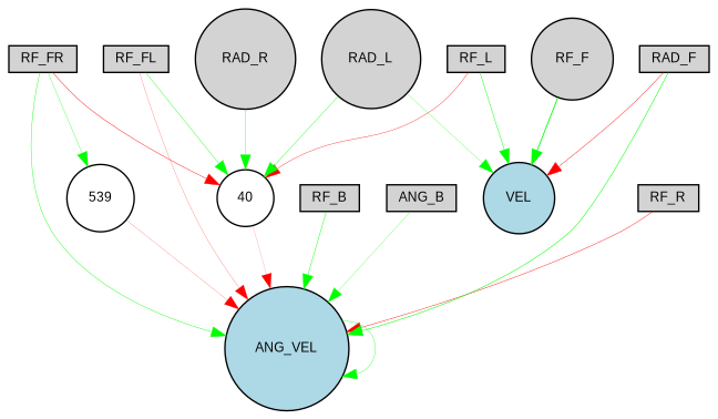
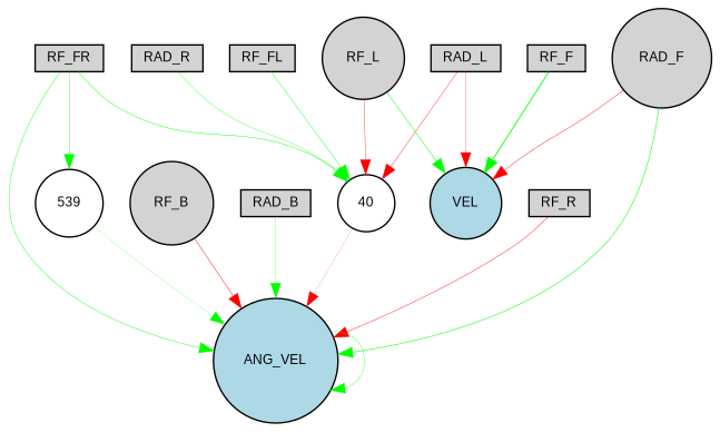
  digraph {
    fontname="Liberation Sans"
    node [fillcolor=lightgray fontname="Liberation Sans" fontsize=9 shape=box style=filled]
    edge [color=green fontname="Liberation Sans" style=solid]
    RF_R [height=0.2 width=0.2]
    ANG_VEL [fillcolor=lightblue height=0.2 shape=circle width=0.2]
    VEL [fillcolor=lightblue height=0.2 shape=circle width=0.2]
    RF_FR [height=0.2 width=0.2]
    40 [fillcolor=white height=0.2 shape=circle width=0.2]
    539 [fillcolor=white height=0.2 shape=circle width=0.2]
-   RF_F [height=0.2 shape=circle width=0.2]
+   RF_F [height=0.2 width=0.2]
    RF_FL [height=0.2 width=0.2]
-   RF_L [height=0.2 width=0.2]
-   RF_B [height=0.2 width=0.2]
-   RAD_F [height=0.2 width=0.2]
-   RAD_L [height=0.2 shape=circle width=0.2]
-   RAD_B [height=0.2 width=0.2 label=ANG_B]
-   RAD_R [height=0.2 shape=circle width=0.2]
+   RF_L [height=0.2 shape=circle width=0.2]
+   RF_B [height=0.2 shape=circle width=0.2]
+   RAD_F [height=0.2 shape=circle width=0.2]
+   RAD_L [height=0.2 width=0.2]
+   RAD_B [height=0.2 width=0.2]
+   RAD_R [height=0.2 width=0.2]
    RF_R -> ANG_VEL [color=red penwidth=0.29689020559366647]
    ANG_VEL -> ANG_VEL [penwidth=0.24040397541806366]
    RF_FR -> ANG_VEL [penwidth=0.2906675334524449]
-   RF_FR -> 40 [color=red penwidth=0.3052496151594186]
+   RF_FR -> 40 [penwidth=0.3052496151594186]
    RF_FR -> 539 [penwidth=0.22157165419719663]
    40 -> ANG_VEL [color=red penwidth=0.10220191715261902]
-   539 -> ANG_VEL [color=red penwidth=0.1302101984645179]
+   539 -> ANG_VEL [penwidth=0.1302101984645179]
    RF_F -> VEL [penwidth=0.6205830100444222]
-   RF_FL -> ANG_VEL [color=red penwidth=0.14117532949778547]
    RF_FL -> 40 [penwidth=0.2672723654067596]
    RF_L -> VEL [penwidth=0.3339390351066023]
    RF_L -> 40 [color=red penwidth=0.24986719930452933]
-   RF_B -> ANG_VEL [penwidth=0.31838496578087017]
+   RF_B -> ANG_VEL [color=red penwidth=0.31838496578087017]
    RAD_F -> ANG_VEL [penwidth=0.3762312812454265]
    RAD_F -> VEL [color=red penwidth=0.29454165668563126]
-   RAD_L -> VEL [penwidth=0.1751423370122596]
-   RAD_L -> 40 [penwidth=0.2592778079099649]
+   RAD_L -> VEL [color=red penwidth=0.1751423370122596]
+   RAD_L -> 40 [color=red penwidth=0.2592778079099649]
    RAD_B -> ANG_VEL [penwidth=0.17570794945413143]
    RAD_R -> 40 [penwidth=0.2333205966406066]
  }
